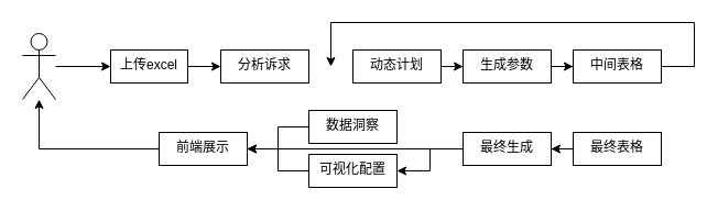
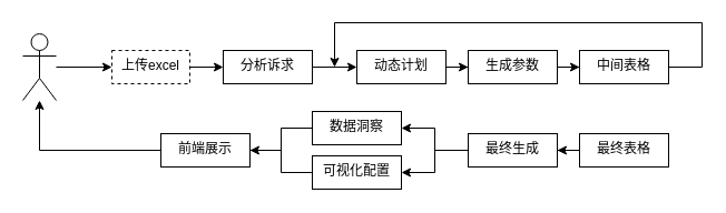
  <mxCell id="0" />
  <mxCell id="1" parent="0" />
  <mxCell id="2" value="" style="edgeStyle=orthogonalEdgeStyle;rounded=0;orthogonalLoop=1;jettySize=auto;html=1;labelBackgroundColor=none;fontColor=default;" edge="1" parent="1" source="3" target="5"><mxGeometry relative="1" as="geometry" /></mxCell>
  <mxCell id="3" value="" style="shape=umlActor;verticalLabelPosition=bottom;verticalAlign=top;html=1;outlineConnect=0;labelBackgroundColor=none;" vertex="1" parent="1"><mxGeometry x="20" y="30" width="30" height="60" as="geometry" /></mxCell>
  <mxCell id="4" value="" style="edgeStyle=orthogonalEdgeStyle;rounded=0;orthogonalLoop=1;jettySize=auto;html=1;labelBackgroundColor=none;fontColor=default;" edge="1" parent="1" source="5" target="7"><mxGeometry relative="1" as="geometry" /></mxCell>
- <mxCell id="5" value="上传excel" style="whiteSpace=wrap;html=1;verticalAlign=top;labelBackgroundColor=none;" vertex="1" parent="1"><mxGeometry x="100" y="45" width="70" height="30" as="geometry" /></mxCell>
+ <mxCell id="5" value="上传excel" style="whiteSpace=wrap;html=1;verticalAlign=top;labelBackgroundColor=none;dashed=1;" vertex="1" parent="1"><mxGeometry x="100" y="45" width="70" height="30" as="geometry" /></mxCell>
+ <mxCell id="6" style="edgeStyle=orthogonalEdgeStyle;rounded=0;orthogonalLoop=1;jettySize=auto;html=1;entryX=0;entryY=0.5;entryDx=0;entryDy=0;labelBackgroundColor=none;fontColor=default;" edge="1" parent="1" source="7" target="9"><mxGeometry relative="1" as="geometry" /></mxCell>
  <mxCell id="7" value="分析诉求" style="whiteSpace=wrap;html=1;verticalAlign=top;labelBackgroundColor=none;" vertex="1" parent="1"><mxGeometry x="200" y="45" width="80" height="30" as="geometry" /></mxCell>
  <mxCell id="8" style="edgeStyle=orthogonalEdgeStyle;rounded=0;orthogonalLoop=1;jettySize=auto;html=1;entryX=0;entryY=0.5;entryDx=0;entryDy=0;labelBackgroundColor=none;fontColor=default;" edge="1" parent="1" source="9" target="11"><mxGeometry relative="1" as="geometry" /></mxCell>
  <mxCell id="9" value="动态计划" style="whiteSpace=wrap;html=1;verticalAlign=top;labelBackgroundColor=none;" vertex="1" parent="1"><mxGeometry x="320" y="45" width="80" height="30" as="geometry" /></mxCell>
  <mxCell id="10" value="" style="edgeStyle=orthogonalEdgeStyle;rounded=0;orthogonalLoop=1;jettySize=auto;html=1;fontColor=default;labelBackgroundColor=none;" edge="1" parent="1" source="11" target="17"><mxGeometry relative="1" as="geometry" /></mxCell>
  <mxCell id="11" value="生成参数" style="whiteSpace=wrap;html=1;verticalAlign=top;labelBackgroundColor=none;" vertex="1" parent="1"><mxGeometry x="420" y="45" width="80" height="30" as="geometry" /></mxCell>
  <mxCell id="12" value="" style="curved=0;endArrow=classic;html=1;rounded=0;labelBackgroundColor=none;fontColor=default;exitX=1;exitY=0.5;exitDx=0;exitDy=0;" edge="1" parent="1" source="17"><mxGeometry width="50" height="50" relative="1" as="geometry"><mxPoint x="560" y="60" as="sourcePoint" /><mxPoint x="300" y="60" as="targetPoint" /><Array as="points"><mxPoint x="630" y="60" /><mxPoint x="630" y="20" /><mxPoint x="300" y="20" /></Array></mxGeometry></mxCell>
  <mxCell id="13" style="edgeStyle=orthogonalEdgeStyle;rounded=0;orthogonalLoop=1;jettySize=auto;html=1;fontColor=default;labelBackgroundColor=none;" edge="1" parent="1" source="14" target="3"><mxGeometry relative="1" as="geometry" /></mxCell>
  <mxCell id="14" value="前端展示" style="whiteSpace=wrap;html=1;verticalAlign=top;labelBackgroundColor=none;" vertex="1" parent="1"><mxGeometry x="144" y="120" width="80" height="30" as="geometry" /></mxCell>
  <mxCell id="15" style="edgeStyle=orthogonalEdgeStyle;rounded=0;orthogonalLoop=1;jettySize=auto;html=1;entryX=1;entryY=0.5;entryDx=0;entryDy=0;fontColor=default;labelBackgroundColor=none;" edge="1" parent="1" source="16" target="20"><mxGeometry relative="1" as="geometry" /></mxCell>
  <mxCell id="16" value="最终表格" style="whiteSpace=wrap;html=1;verticalAlign=top;labelBackgroundColor=none;" vertex="1" parent="1"><mxGeometry x="520" y="120" width="80" height="30" as="geometry" /></mxCell>
  <mxCell id="17" value="中间表格" style="whiteSpace=wrap;html=1;verticalAlign=top;labelBackgroundColor=none;" vertex="1" parent="1"><mxGeometry x="520" y="45" width="80" height="30" as="geometry" /></mxCell>
- <mxCell id="18" style="edgeStyle=orthogonalEdgeStyle;rounded=0;orthogonalLoop=1;jettySize=auto;html=1;fontColor=default;labelBackgroundColor=none;" edge="1" parent="1" source="20" target="14"><mxGeometry relative="1" as="geometry" /></mxCell>
+ <mxCell id="18" style="edgeStyle=orthogonalEdgeStyle;rounded=0;orthogonalLoop=1;jettySize=auto;html=1;entryX=1;entryY=0.5;entryDx=0;entryDy=0;fontColor=default;labelBackgroundColor=none;" edge="1" parent="1" source="20" target="22"><mxGeometry relative="1" as="geometry" /></mxCell>
  <mxCell id="19" style="edgeStyle=orthogonalEdgeStyle;rounded=0;orthogonalLoop=1;jettySize=auto;html=1;entryX=1;entryY=0.5;entryDx=0;entryDy=0;fontColor=default;labelBackgroundColor=none;" edge="1" parent="1" source="20" target="24"><mxGeometry relative="1" as="geometry" /></mxCell>
  <mxCell id="20" value="最终生成" style="whiteSpace=wrap;html=1;verticalAlign=top;labelBackgroundColor=none;" vertex="1" parent="1"><mxGeometry x="420" y="120" width="80" height="30" as="geometry" /></mxCell>
  <mxCell id="21" style="edgeStyle=orthogonalEdgeStyle;rounded=0;orthogonalLoop=1;jettySize=auto;html=1;entryX=1;entryY=0.5;entryDx=0;entryDy=0;fontColor=default;labelBackgroundColor=none;endArrow=none;" edge="1" parent="1" source="22" target="14"><mxGeometry relative="1" as="geometry" /></mxCell>
  <mxCell id="22" value="数据洞察" style="whiteSpace=wrap;html=1;verticalAlign=top;labelBackgroundColor=none;" vertex="1" parent="1"><mxGeometry x="280" y="100" width="80" height="30" as="geometry" /></mxCell>
  <mxCell id="23" style="edgeStyle=orthogonalEdgeStyle;rounded=0;orthogonalLoop=1;jettySize=auto;html=1;entryX=1;entryY=0.5;entryDx=0;entryDy=0;fontColor=default;labelBackgroundColor=none;" edge="1" parent="1" source="24" target="14"><mxGeometry relative="1" as="geometry" /></mxCell>
  <mxCell id="24" value="可视化配置" style="whiteSpace=wrap;html=1;verticalAlign=top;labelBackgroundColor=none;" vertex="1" parent="1"><mxGeometry x="280" y="140" width="80" height="30" as="geometry" /></mxCell>
